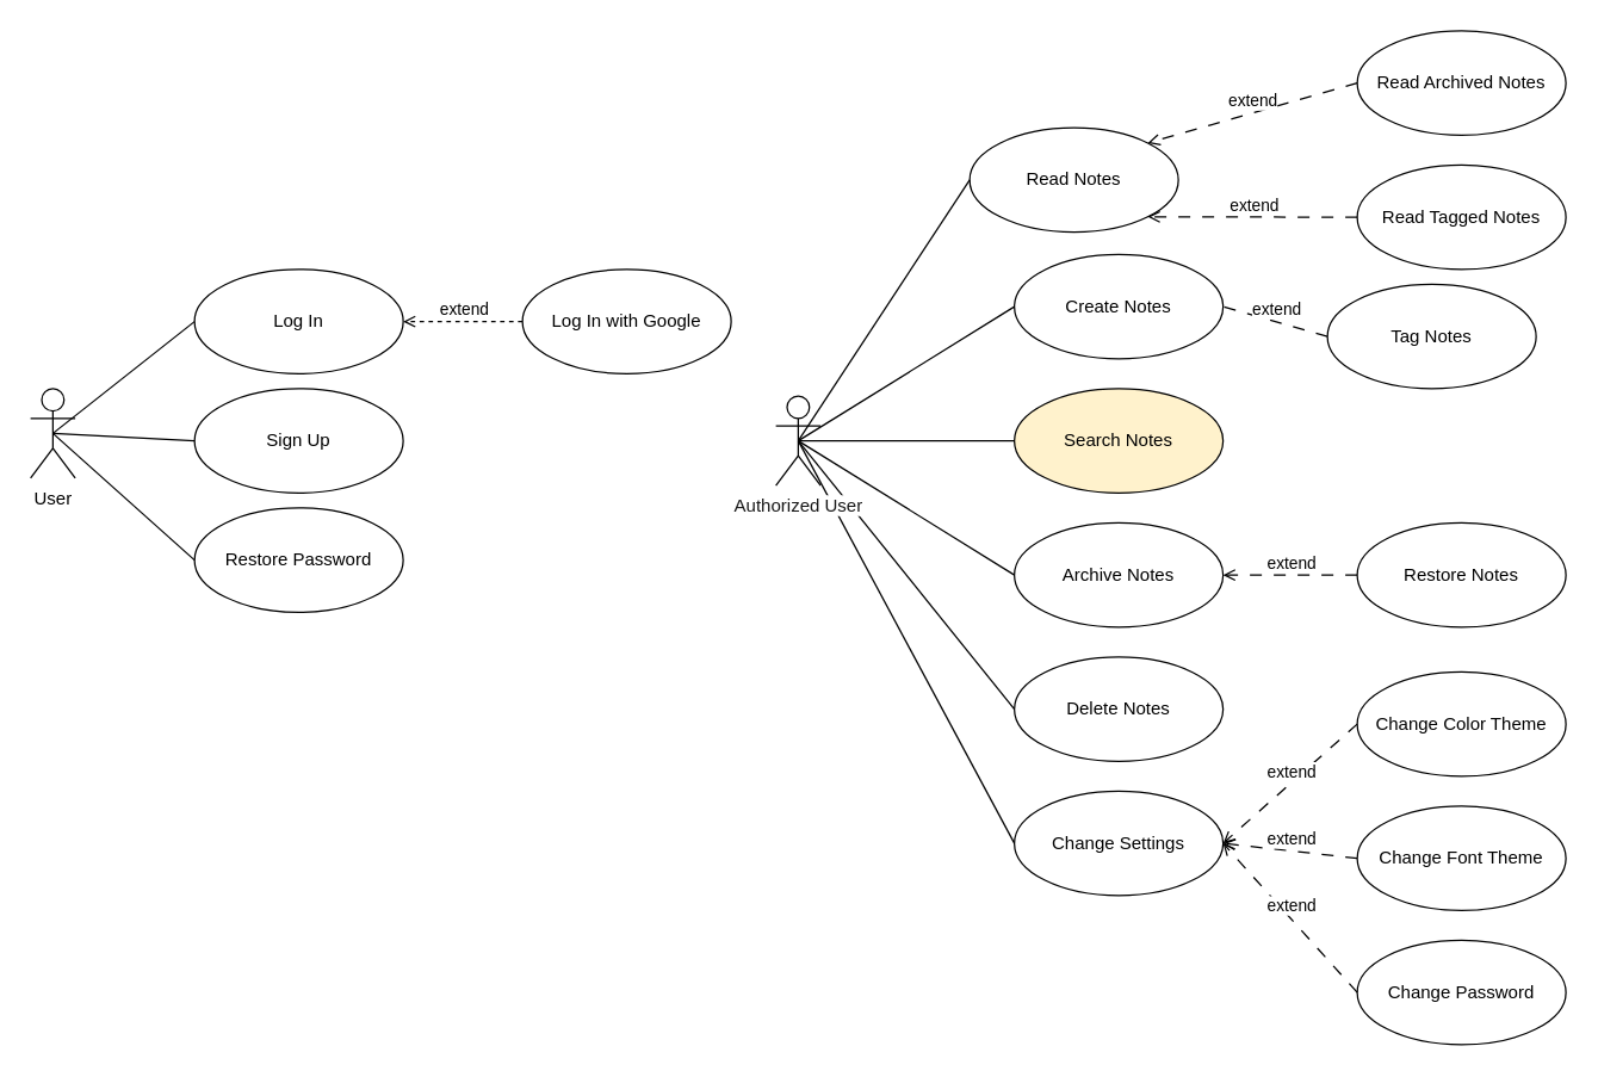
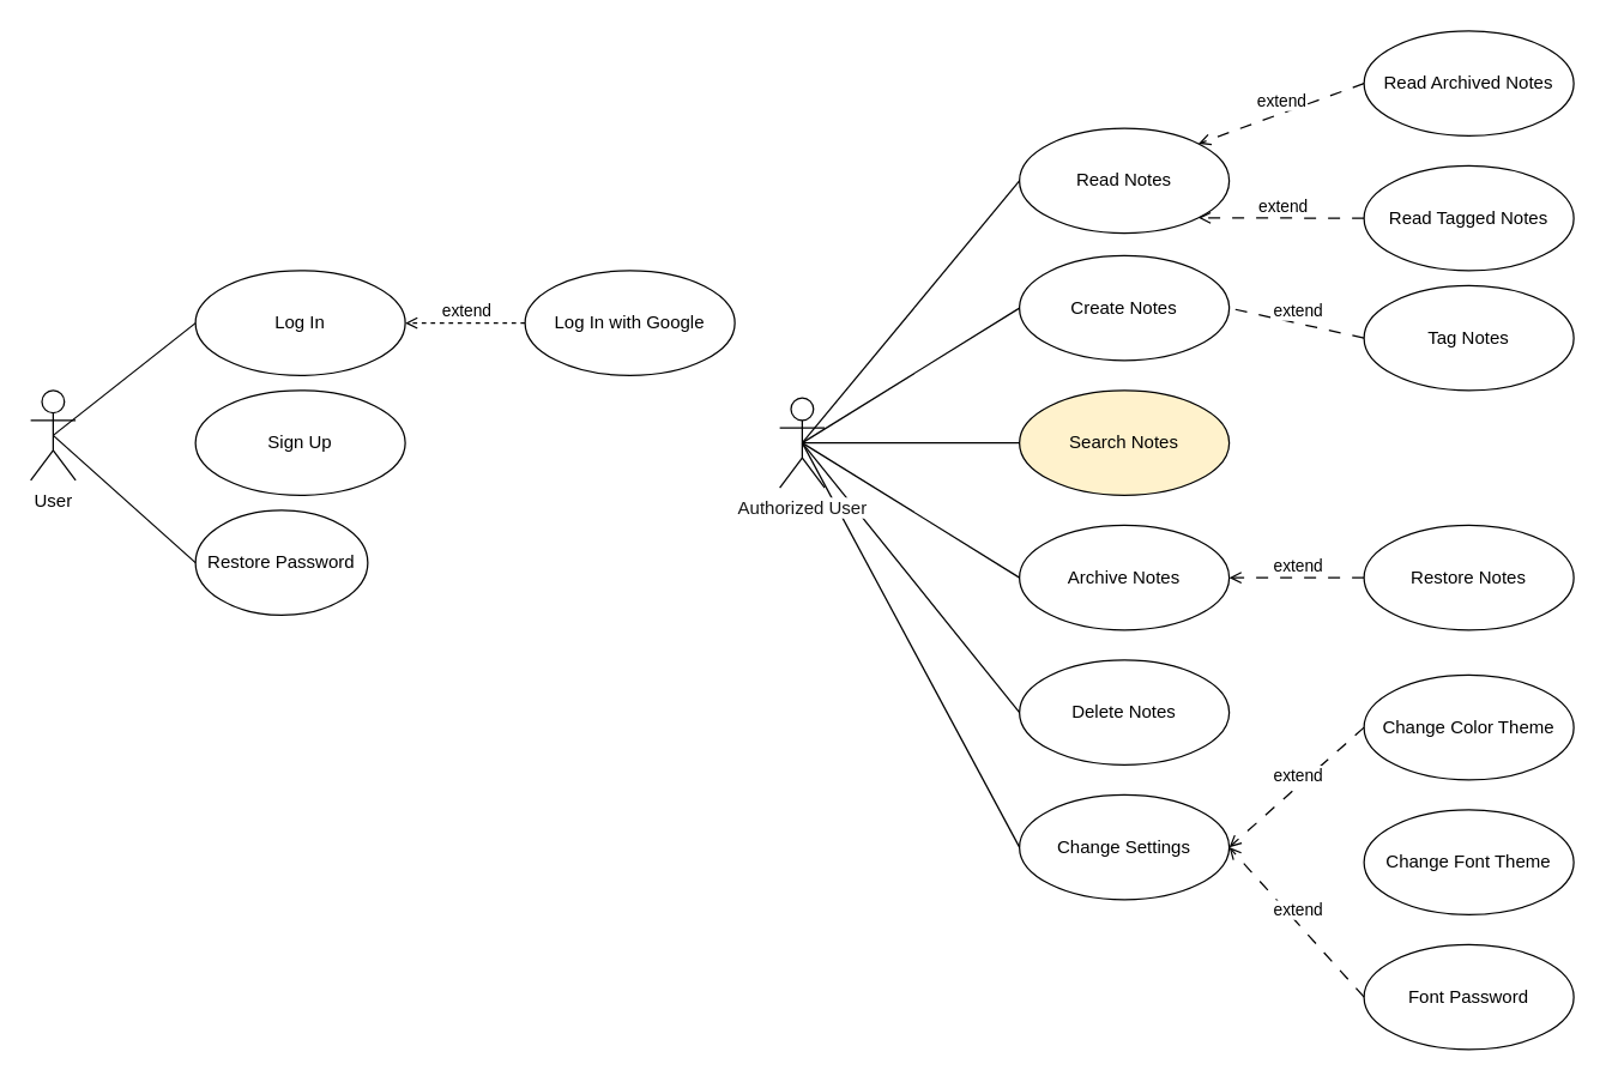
  <mxCell id="0" />
  <mxCell id="1" parent="0" />
  <mxCell id="2" value="Log In" style="ellipse;whiteSpace=wrap;html=1;" vertex="1" parent="1"><mxGeometry x="130" y="180" width="140" height="70" as="geometry" /></mxCell>
  <mxCell id="3" value="User" style="shape=umlActor;verticalLabelPosition=bottom;verticalAlign=top;html=1;align=center;fontStyle=0;gradientColor=none;" vertex="1" parent="1"><mxGeometry x="20" y="260" width="30" height="60" as="geometry" /></mxCell>
  <mxCell id="4" value="" style="endArrow=none;html=1;rounded=0;exitX=0.5;exitY=0.5;exitDx=0;exitDy=0;exitPerimeter=0;entryX=0;entryY=0.5;entryDx=0;entryDy=0;" edge="1" parent="1" source="3" target="2"><mxGeometry width="50" height="50" relative="1" as="geometry"><mxPoint x="100" y="330" as="sourcePoint" /><mxPoint x="150" y="280" as="targetPoint" /></mxGeometry></mxCell>
  <mxCell id="5" value="Sign Up" style="ellipse;whiteSpace=wrap;html=1;" vertex="1" parent="1"><mxGeometry x="130" y="260" width="140" height="70" as="geometry" /></mxCell>
- <mxCell id="6" value="" style="endArrow=none;html=1;rounded=0;exitX=0.5;exitY=0.5;exitDx=0;exitDy=0;exitPerimeter=0;entryX=0;entryY=0.5;entryDx=0;entryDy=0;" edge="1" parent="1" source="3" target="5"><mxGeometry width="50" height="50" relative="1" as="geometry"><mxPoint x="100" y="330" as="sourcePoint" /><mxPoint x="150" y="280" as="targetPoint" /></mxGeometry></mxCell>
  <mxCell id="7" value="" style="edgeStyle=orthogonalEdgeStyle;rounded=0;orthogonalLoop=1;jettySize=auto;html=1;dashed=1;endArrow=open;endFill=0;labelPosition=center;verticalLabelPosition=top;align=center;verticalAlign=middle;spacingTop=0;" edge="1" parent="1" source="9" target="2"><mxGeometry relative="1" as="geometry" /></mxCell>
  <mxCell id="8" value="extend" style="edgeLabel;html=1;align=center;verticalAlign=bottom;resizable=0;points=[];labelPosition=center;verticalLabelPosition=top;" vertex="1" connectable="0" parent="7"><mxGeometry relative="1" as="geometry"><mxPoint as="offset" /></mxGeometry></mxCell>
  <mxCell id="9" value="Log In with Google" style="ellipse;whiteSpace=wrap;html=1;" vertex="1" parent="1"><mxGeometry x="350" y="180" width="140" height="70" as="geometry" /></mxCell>
- <mxCell id="10" value="Restore Password" style="ellipse;whiteSpace=wrap;html=1;" vertex="1" parent="1"><mxGeometry x="130" y="340" width="140" height="70" as="geometry" /></mxCell>
+ <mxCell id="10" value="Restore Password" style="ellipse;whiteSpace=wrap;html=1;" vertex="1" parent="1"><mxGeometry x="130" y="340" width="115" height="70" as="geometry" /></mxCell>
  <mxCell id="11" value="" style="endArrow=none;html=1;rounded=0;exitX=0.5;exitY=0.5;exitDx=0;exitDy=0;exitPerimeter=0;entryX=0;entryY=0.5;entryDx=0;entryDy=0;" edge="1" parent="1" source="3" target="10"><mxGeometry width="50" height="50" relative="1" as="geometry"><mxPoint x="100" y="330" as="sourcePoint" /><mxPoint x="150" y="280" as="targetPoint" /></mxGeometry></mxCell>
- <mxCell id="12" value="Read Notes" style="ellipse;whiteSpace=wrap;html=1;" vertex="1" parent="1"><mxGeometry x="650" y="85" width="140" height="70" as="geometry" /></mxCell>
+ <mxCell id="12" value="Read Notes" style="ellipse;whiteSpace=wrap;html=1;" vertex="1" parent="1"><mxGeometry x="680" y="85" width="140" height="70" as="geometry" /></mxCell>
  <mxCell id="13" value="" style="endArrow=none;html=1;rounded=0;exitX=0.5;exitY=0.5;exitDx=0;exitDy=0;exitPerimeter=0;entryX=0;entryY=0.5;entryDx=0;entryDy=0;" edge="1" parent="1" source="45" target="12"><mxGeometry width="50" height="50" relative="1" as="geometry"><mxPoint x="640" y="100" as="sourcePoint" /><mxPoint x="690" y="50" as="targetPoint" /></mxGeometry></mxCell>
  <mxCell id="14" value="Read Archived Notes" style="ellipse;whiteSpace=wrap;html=1;" vertex="1" parent="1"><mxGeometry x="910" y="20" width="140" height="70" as="geometry" /></mxCell>
  <mxCell id="15" value="" style="endArrow=open;html=1;rounded=0;exitX=0;exitY=0.5;exitDx=0;exitDy=0;entryX=1;entryY=0;entryDx=0;entryDy=0;dashed=1;dashPattern=8 8;endFill=0;align=center;" edge="1" parent="1" source="14" target="12"><mxGeometry width="50" height="50" relative="1" as="geometry"><mxPoint x="870" y="150" as="sourcePoint" /><mxPoint x="920" y="100" as="targetPoint" /></mxGeometry></mxCell>
  <mxCell id="16" value="extend" style="edgeLabel;html=1;align=center;verticalAlign=bottom;resizable=0;points=[];labelPosition=center;verticalLabelPosition=top;" vertex="1" connectable="0" parent="15"><mxGeometry relative="1" as="geometry"><mxPoint as="offset" /></mxGeometry></mxCell>
  <mxCell id="17" value="Read Tagged Notes" style="ellipse;whiteSpace=wrap;html=1;" vertex="1" parent="1"><mxGeometry x="910" y="110" width="140" height="70" as="geometry" /></mxCell>
  <mxCell id="18" value="" style="endArrow=open;html=1;rounded=0;exitX=0;exitY=0.5;exitDx=0;exitDy=0;entryX=1;entryY=1;entryDx=0;entryDy=0;dashed=1;dashPattern=8 8;endFill=0;align=center;" edge="1" parent="1" source="17" target="12"><mxGeometry width="50" height="50" relative="1" as="geometry"><mxPoint x="910" y="170" as="sourcePoint" /><mxPoint x="820" y="235" as="targetPoint" /></mxGeometry></mxCell>
  <mxCell id="19" value="extend" style="edgeLabel;html=1;align=center;verticalAlign=bottom;resizable=0;points=[];labelPosition=center;verticalLabelPosition=top;" vertex="1" connectable="0" parent="18"><mxGeometry relative="1" as="geometry"><mxPoint as="offset" /></mxGeometry></mxCell>
  <mxCell id="20" value="Create Notes" style="ellipse;whiteSpace=wrap;html=1;" vertex="1" parent="1"><mxGeometry x="680" y="170" width="140" height="70" as="geometry" /></mxCell>
- <mxCell id="21" value="Tag Notes" style="ellipse;whiteSpace=wrap;html=1;" vertex="1" parent="1"><mxGeometry x="890" y="190" width="140" height="70" as="geometry" /></mxCell>
+ <mxCell id="21" value="Tag Notes" style="ellipse;whiteSpace=wrap;html=1;" vertex="1" parent="1"><mxGeometry x="910" y="190" width="140" height="70" as="geometry" /></mxCell>
  <mxCell id="22" value="" style="endArrow=none;html=1;rounded=0;exitX=0;exitY=0.5;exitDx=0;exitDy=0;entryX=1;entryY=0.5;entryDx=0;entryDy=0;dashed=1;dashPattern=8 8;endFill=0;align=center;" edge="1" parent="1" source="21" target="20"><mxGeometry width="50" height="50" relative="1" as="geometry"><mxPoint x="900" y="217.5" as="sourcePoint" /><mxPoint x="810" y="192.5" as="targetPoint" /></mxGeometry></mxCell>
  <mxCell id="23" value="extend" style="edgeLabel;html=1;align=center;verticalAlign=bottom;resizable=0;points=[];labelPosition=center;verticalLabelPosition=top;" vertex="1" connectable="0" parent="22"><mxGeometry relative="1" as="geometry"><mxPoint as="offset" /></mxGeometry></mxCell>
  <mxCell id="24" value="Search Notes" style="ellipse;whiteSpace=wrap;html=1;fillColor=#fff2cc;" vertex="1" parent="1"><mxGeometry x="680" y="260" width="140" height="70" as="geometry" /></mxCell>
  <mxCell id="25" value="" style="endArrow=none;html=1;rounded=0;exitX=0.5;exitY=0.5;exitDx=0;exitDy=0;exitPerimeter=0;entryX=0;entryY=0.5;entryDx=0;entryDy=0;" edge="1" parent="1" source="45" target="20"><mxGeometry width="50" height="50" relative="1" as="geometry"><mxPoint x="585" y="150" as="sourcePoint" /><mxPoint x="680" y="150" as="targetPoint" /></mxGeometry></mxCell>
  <mxCell id="26" value="" style="endArrow=none;html=1;rounded=0;exitX=0.5;exitY=0.5;exitDx=0;exitDy=0;exitPerimeter=0;entryX=0;entryY=0.5;entryDx=0;entryDy=0;" edge="1" parent="1" source="45" target="24"><mxGeometry width="50" height="50" relative="1" as="geometry"><mxPoint x="570" y="170" as="sourcePoint" /><mxPoint x="665" y="255" as="targetPoint" /></mxGeometry></mxCell>
  <mxCell id="27" value="" style="endArrow=none;html=1;rounded=0;exitX=0.5;exitY=0.5;exitDx=0;exitDy=0;exitPerimeter=0;entryX=0;entryY=0.5;entryDx=0;entryDy=0;" edge="1" target="28" parent="1" source="45"><mxGeometry width="50" height="50" relative="1" as="geometry"><mxPoint x="585" y="200" as="sourcePoint" /><mxPoint x="665" y="335" as="targetPoint" /></mxGeometry></mxCell>
  <mxCell id="28" value="Archive Notes" style="ellipse;whiteSpace=wrap;html=1;" vertex="1" parent="1"><mxGeometry x="680" y="350" width="140" height="70" as="geometry" /></mxCell>
  <mxCell id="29" value="" style="endArrow=open;html=1;rounded=0;exitX=0;exitY=0.5;exitDx=0;exitDy=0;entryX=1;entryY=0.5;entryDx=0;entryDy=0;dashed=1;dashPattern=8 8;endFill=0;align=center;" edge="1" source="31" parent="1" target="28"><mxGeometry width="50" height="50" relative="1" as="geometry"><mxPoint x="900" y="377.5" as="sourcePoint" /><mxPoint x="820" y="365" as="targetPoint" /></mxGeometry></mxCell>
  <mxCell id="30" value="extend" style="edgeLabel;html=1;align=center;verticalAlign=bottom;resizable=0;points=[];labelPosition=center;verticalLabelPosition=top;" vertex="1" connectable="0" parent="29"><mxGeometry relative="1" as="geometry"><mxPoint as="offset" /></mxGeometry></mxCell>
  <mxCell id="31" value="Restore Notes" style="ellipse;whiteSpace=wrap;html=1;" vertex="1" parent="1"><mxGeometry x="910" y="350" width="140" height="70" as="geometry" /></mxCell>
  <mxCell id="32" value="Delete Notes" style="ellipse;whiteSpace=wrap;html=1;" vertex="1" parent="1"><mxGeometry x="680" y="440" width="140" height="70" as="geometry" /></mxCell>
  <mxCell id="33" value="" style="endArrow=none;html=1;rounded=0;exitX=0.5;exitY=0.5;exitDx=0;exitDy=0;exitPerimeter=0;entryX=0;entryY=0.5;entryDx=0;entryDy=0;" edge="1" target="32" parent="1" source="45"><mxGeometry width="50" height="50" relative="1" as="geometry"><mxPoint x="585" y="210" as="sourcePoint" /><mxPoint x="665" y="425" as="targetPoint" /></mxGeometry></mxCell>
  <mxCell id="34" value="Change Settings" style="ellipse;whiteSpace=wrap;html=1;" vertex="1" parent="1"><mxGeometry x="680" y="530" width="140" height="70" as="geometry" /></mxCell>
  <mxCell id="35" value="" style="endArrow=none;html=1;rounded=0;exitX=0.5;exitY=0.5;exitDx=0;exitDy=0;exitPerimeter=0;entryX=0;entryY=0.5;entryDx=0;entryDy=0;" edge="1" target="34" parent="1" source="45"><mxGeometry width="50" height="50" relative="1" as="geometry"><mxPoint x="535" y="400" as="sourcePoint" /><mxPoint x="665" y="530" as="targetPoint" /></mxGeometry></mxCell>
  <mxCell id="36" value="Change Color Theme" style="ellipse;whiteSpace=wrap;html=1;" vertex="1" parent="1"><mxGeometry x="910" y="450" width="140" height="70" as="geometry" /></mxCell>
  <mxCell id="37" value="" style="endArrow=open;html=1;rounded=0;exitX=0;exitY=0.5;exitDx=0;exitDy=0;entryX=1;entryY=0.5;entryDx=0;entryDy=0;dashed=1;dashPattern=8 8;endFill=0;align=center;" edge="1" source="36" parent="1" target="34"><mxGeometry width="50" height="50" relative="1" as="geometry"><mxPoint x="910" y="557.5" as="sourcePoint" /><mxPoint x="830" y="565" as="targetPoint" /></mxGeometry></mxCell>
  <mxCell id="38" value="extend" style="edgeLabel;html=1;align=center;verticalAlign=bottom;resizable=0;points=[];labelPosition=center;verticalLabelPosition=top;" vertex="1" connectable="0" parent="37"><mxGeometry relative="1" as="geometry"><mxPoint as="offset" /></mxGeometry></mxCell>
- <mxCell id="39" value="" style="endArrow=open;html=1;rounded=0;exitX=0;exitY=0.5;exitDx=0;exitDy=0;entryX=1;entryY=0.5;entryDx=0;entryDy=0;dashed=1;dashPattern=8 8;endFill=0;align=center;" edge="1" source="41" parent="1" target="34"><mxGeometry width="50" height="50" relative="1" as="geometry"><mxPoint x="910" y="647.5" as="sourcePoint" /><mxPoint x="820" y="655" as="targetPoint" /></mxGeometry></mxCell>
- <mxCell id="40" value="extend" style="edgeLabel;html=1;align=center;verticalAlign=bottom;resizable=0;points=[];labelPosition=center;verticalLabelPosition=top;" vertex="1" connectable="0" parent="39"><mxGeometry relative="1" as="geometry"><mxPoint as="offset" /></mxGeometry></mxCell>
  <mxCell id="41" value="Change Font Theme" style="ellipse;whiteSpace=wrap;html=1;" vertex="1" parent="1"><mxGeometry x="910" y="540" width="140" height="70" as="geometry" /></mxCell>
- <mxCell id="42" value="Change Password" style="ellipse;whiteSpace=wrap;html=1;" vertex="1" parent="1"><mxGeometry x="910" y="630" width="140" height="70" as="geometry" /></mxCell>
+ <mxCell id="42" value="Font Password" style="ellipse;whiteSpace=wrap;html=1;" vertex="1" parent="1"><mxGeometry x="910" y="630" width="140" height="70" as="geometry" /></mxCell>
  <mxCell id="43" value="" style="endArrow=open;html=1;rounded=0;exitX=0;exitY=0.5;exitDx=0;exitDy=0;entryX=1;entryY=0.5;entryDx=0;entryDy=0;dashed=1;dashPattern=8 8;endFill=0;align=center;" edge="1" source="42" parent="1" target="34"><mxGeometry width="50" height="50" relative="1" as="geometry"><mxPoint x="910" y="727.5" as="sourcePoint" /><mxPoint x="820" y="645" as="targetPoint" /></mxGeometry></mxCell>
  <mxCell id="44" value="extend" style="edgeLabel;html=1;align=center;verticalAlign=bottom;resizable=0;points=[];labelPosition=center;verticalLabelPosition=top;" vertex="1" connectable="0" parent="43"><mxGeometry relative="1" as="geometry"><mxPoint as="offset" /></mxGeometry></mxCell>
  <mxCell id="45" value="Authorized User" style="shape=umlActor;verticalLabelPosition=bottom;verticalAlign=top;html=1;outlineConnect=0;fontColor=light-dark(#171717,#EDEDED);labelBackgroundColor=default;" vertex="1" parent="1"><mxGeometry x="520" y="265" width="30" height="60" as="geometry" /></mxCell>
